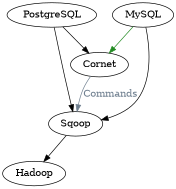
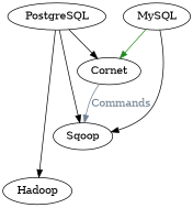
  digraph {
    n1 [label=PostgreSQL]
    n2 [label=Cornet]
    n3 [label=Sqoop]
    n4 [label=Hadoop]
    n5 [label=MySQL]
    n1 -> n2 [color=black]
    n1 -> n3
    n2 -> n3 [color=slategray fontcolor=slategray label=Commands]
-   n3 -> n4
+   n1 -> n4
    n5 -> n2 [color=forestgreen]
    n5 -> n3
  }
